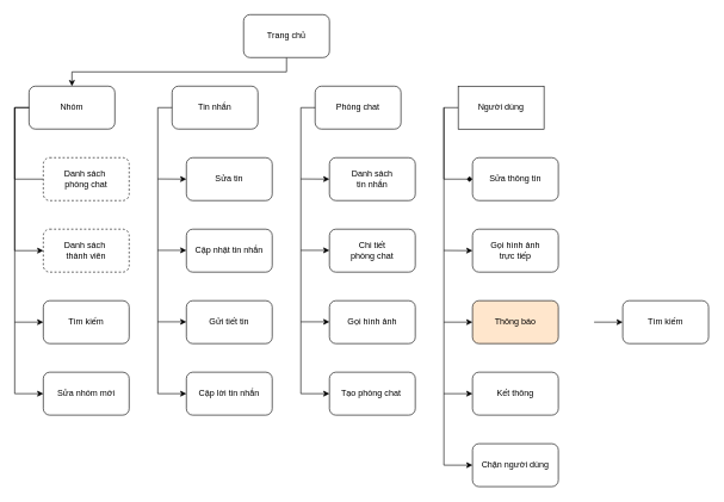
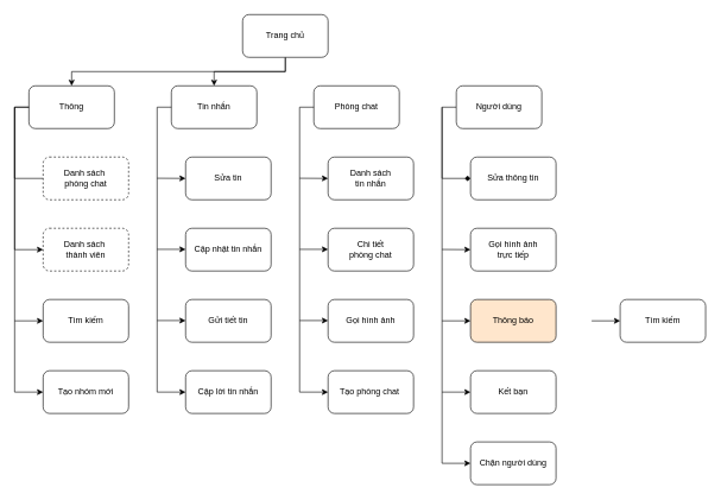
  <mxCell id="0" />
  <mxCell id="1" parent="0" />
  <mxCell id="2" value="" style="edgeStyle=orthogonalEdgeStyle;rounded=0;orthogonalLoop=1;jettySize=auto;html=1;exitX=0.5;exitY=1;exitDx=0;exitDy=0;" edge="1" parent="1" source="4" target="9"><mxGeometry relative="1" as="geometry"><mxPoint x="280" y="50" as="sourcePoint" /></mxGeometry></mxCell>
+ <mxCell id="3" style="edgeStyle=orthogonalEdgeStyle;rounded=0;orthogonalLoop=1;jettySize=auto;html=1;" edge="1" parent="1" source="4" target="40"><mxGeometry relative="1" as="geometry" /></mxCell>
  <mxCell id="4" value="Trang chủ" style="rounded=1;whiteSpace=wrap;html=1;" vertex="1" parent="1"><mxGeometry x="340" y="20" width="120" height="60" as="geometry" /></mxCell>
  <mxCell id="5" value="" style="edgeStyle=orthogonalEdgeStyle;rounded=0;orthogonalLoop=1;jettySize=auto;html=1;exitX=0;exitY=0.5;exitDx=0;exitDy=0;entryX=0;entryY=0.5;entryDx=0;entryDy=0;endArrow=diamond;" edge="1" parent="1" source="6" target="7"><mxGeometry relative="1" as="geometry" /></mxCell>
- <mxCell id="6" value="Người dùng" style="whiteSpace=wrap;html=1;rounded=0;" vertex="1" parent="1"><mxGeometry x="640" y="120" width="120" height="60" as="geometry" /></mxCell>
+ <mxCell id="6" value="Người dùng" style="rounded=1;whiteSpace=wrap;html=1;" vertex="1" parent="1"><mxGeometry x="640" y="120" width="120" height="60" as="geometry" /></mxCell>
  <mxCell id="7" value="Sửa thông tin" style="whiteSpace=wrap;html=1;rounded=1;" vertex="1" parent="1"><mxGeometry x="660" y="220" width="120" height="60" as="geometry" /></mxCell>
  <mxCell id="8" value="Phòng chat" style="rounded=1;whiteSpace=wrap;html=1;" vertex="1" parent="1"><mxGeometry x="440" y="120" width="120" height="60" as="geometry" /></mxCell>
- <mxCell id="9" value="Nhóm" style="rounded=1;whiteSpace=wrap;html=1;" vertex="1" parent="1"><mxGeometry x="40" y="120" width="120" height="60" as="geometry" /></mxCell>
+ <mxCell id="9" value="Thông" style="rounded=1;whiteSpace=wrap;html=1;" vertex="1" parent="1"><mxGeometry x="40" y="120" width="120" height="60" as="geometry" /></mxCell>
  <mxCell id="10" value="" style="edgeStyle=orthogonalEdgeStyle;rounded=0;orthogonalLoop=1;jettySize=auto;html=1;exitX=0;exitY=0.5;exitDx=0;exitDy=0;entryX=0;entryY=0.5;entryDx=0;entryDy=0;endArrow=none;" edge="1" parent="1" target="11" source="9"><mxGeometry relative="1" as="geometry"><mxPoint x="10" y="160" as="sourcePoint" /></mxGeometry></mxCell>
  <mxCell id="11" value="Danh sách&amp;nbsp;&lt;div&gt;phòng chat&lt;/div&gt;" style="whiteSpace=wrap;html=1;rounded=1;dashed=1;" vertex="1" parent="1"><mxGeometry x="60" y="220" width="120" height="60" as="geometry" /></mxCell>
  <mxCell id="12" value="" style="edgeStyle=orthogonalEdgeStyle;rounded=0;orthogonalLoop=1;jettySize=auto;html=1;entryX=0;entryY=0.5;entryDx=0;entryDy=0;" edge="1" parent="1" target="13" source="9"><mxGeometry relative="1" as="geometry"><mxPoint x="40" y="230" as="sourcePoint" /><Array as="points"><mxPoint x="20" y="150" /><mxPoint x="20" y="350" /></Array></mxGeometry></mxCell>
  <mxCell id="13" value="Danh sách&amp;nbsp;&lt;div&gt;thành viên&lt;/div&gt;" style="whiteSpace=wrap;html=1;rounded=1;dashed=1;" vertex="1" parent="1"><mxGeometry x="60" y="320" width="120" height="60" as="geometry" /></mxCell>
  <mxCell id="14" value="Danh sách&lt;div&gt;tin nhắn&lt;/div&gt;" style="whiteSpace=wrap;html=1;rounded=1;" vertex="1" parent="1"><mxGeometry x="460" y="220" width="120" height="60" as="geometry" /></mxCell>
  <mxCell id="15" value="Chi tiết&lt;div&gt;phòng chat&lt;/div&gt;" style="whiteSpace=wrap;html=1;rounded=1;" vertex="1" parent="1"><mxGeometry x="460" y="320" width="120" height="60" as="geometry" /></mxCell>
  <mxCell id="16" value="Gọi hình ảnh" style="whiteSpace=wrap;html=1;rounded=1;" vertex="1" parent="1"><mxGeometry x="460" y="420" width="120" height="60" as="geometry" /></mxCell>
  <mxCell id="17" value="" style="endArrow=none;html=1;rounded=0;" edge="1" parent="1"><mxGeometry width="50" height="50" relative="1" as="geometry"><mxPoint x="620" y="650" as="sourcePoint" /><mxPoint x="620" y="150" as="targetPoint" /></mxGeometry></mxCell>
  <mxCell id="18" value="" style="endArrow=classic;html=1;rounded=0;entryX=0;entryY=0.5;entryDx=0;entryDy=0;" edge="1" parent="1" target="19"><mxGeometry width="50" height="50" relative="1" as="geometry"><mxPoint x="620" y="349.76" as="sourcePoint" /><mxPoint x="640" y="349.76" as="targetPoint" /></mxGeometry></mxCell>
  <mxCell id="19" value="Gọi hình ảnh&lt;div&gt;trực tiếp&lt;/div&gt;" style="whiteSpace=wrap;html=1;rounded=1;" vertex="1" parent="1"><mxGeometry x="660" y="320" width="120" height="60" as="geometry" /></mxCell>
  <mxCell id="20" value="" style="endArrow=classic;html=1;rounded=0;entryX=0;entryY=0.5;entryDx=0;entryDy=0;" edge="1" parent="1"><mxGeometry width="50" height="50" relative="1" as="geometry"><mxPoint x="420" y="249.76" as="sourcePoint" /><mxPoint x="460" y="250" as="targetPoint" /></mxGeometry></mxCell>
  <mxCell id="21" value="" style="endArrow=none;html=1;rounded=0;" edge="1" parent="1"><mxGeometry width="50" height="50" relative="1" as="geometry"><mxPoint x="420" y="550" as="sourcePoint" /><mxPoint x="420" y="150" as="targetPoint" /></mxGeometry></mxCell>
  <mxCell id="22" value="" style="endArrow=classic;html=1;rounded=0;" edge="1" parent="1"><mxGeometry width="50" height="50" relative="1" as="geometry"><mxPoint x="420" y="449.58" as="sourcePoint" /><mxPoint x="460" y="449.58" as="targetPoint" /></mxGeometry></mxCell>
  <mxCell id="23" value="" style="endArrow=none;html=1;rounded=0;entryX=0;entryY=0.5;entryDx=0;entryDy=0;" edge="1" parent="1" target="8"><mxGeometry width="50" height="50" relative="1" as="geometry"><mxPoint x="420" y="150" as="sourcePoint" /><mxPoint x="320" y="260" as="targetPoint" /></mxGeometry></mxCell>
  <mxCell id="24" value="" style="endArrow=classic;html=1;rounded=0;" edge="1" parent="1"><mxGeometry width="50" height="50" relative="1" as="geometry"><mxPoint x="420" y="349.58" as="sourcePoint" /><mxPoint x="460" y="349.58" as="targetPoint" /></mxGeometry></mxCell>
  <mxCell id="25" value="" style="endArrow=none;html=1;rounded=0;" edge="1" parent="1"><mxGeometry width="50" height="50" relative="1" as="geometry"><mxPoint x="20" y="550" as="sourcePoint" /><mxPoint x="20" y="150" as="targetPoint" /></mxGeometry></mxCell>
  <mxCell id="26" value="" style="endArrow=classic;html=1;rounded=0;" edge="1" parent="1"><mxGeometry width="50" height="50" relative="1" as="geometry"><mxPoint x="20" y="450" as="sourcePoint" /><mxPoint x="60" y="450" as="targetPoint" /></mxGeometry></mxCell>
  <mxCell id="27" value="Tìm kiếm" style="rounded=1;whiteSpace=wrap;html=1;" vertex="1" parent="1"><mxGeometry x="60" y="420" width="120" height="60" as="geometry" /></mxCell>
  <mxCell id="28" value="" style="endArrow=classic;html=1;rounded=0;" edge="1" parent="1"><mxGeometry width="50" height="50" relative="1" as="geometry"><mxPoint x="620" y="450" as="sourcePoint" /><mxPoint x="660" y="450" as="targetPoint" /></mxGeometry></mxCell>
  <mxCell id="29" value="Thông báo" style="rounded=1;whiteSpace=wrap;html=1;fillColor=#ffe6cc;" vertex="1" parent="1"><mxGeometry x="660" y="420" width="120" height="60" as="geometry" /></mxCell>
  <mxCell id="30" value="" style="endArrow=classic;html=1;rounded=0;" edge="1" parent="1"><mxGeometry width="50" height="50" relative="1" as="geometry"><mxPoint x="620" y="550" as="sourcePoint" /><mxPoint x="660" y="550" as="targetPoint" /></mxGeometry></mxCell>
- <mxCell id="31" value="Kết thông" style="rounded=1;whiteSpace=wrap;html=1;" vertex="1" parent="1"><mxGeometry x="660" y="520" width="120" height="60" as="geometry" /></mxCell>
+ <mxCell id="31" value="Kết bạn" style="rounded=1;whiteSpace=wrap;html=1;" vertex="1" parent="1"><mxGeometry x="660" y="520" width="120" height="60" as="geometry" /></mxCell>
  <mxCell id="32" value="" style="endArrow=classic;html=1;rounded=0;" edge="1" parent="1"><mxGeometry width="50" height="50" relative="1" as="geometry"><mxPoint x="20" y="550" as="sourcePoint" /><mxPoint x="60" y="550" as="targetPoint" /></mxGeometry></mxCell>
- <mxCell id="33" value="Sửa nhóm mới" style="rounded=1;whiteSpace=wrap;html=1;" vertex="1" parent="1"><mxGeometry x="60" y="520" width="120" height="60" as="geometry" /></mxCell>
+ <mxCell id="33" value="Tạo nhóm mới" style="rounded=1;whiteSpace=wrap;html=1;" vertex="1" parent="1"><mxGeometry x="60" y="520" width="120" height="60" as="geometry" /></mxCell>
  <mxCell id="34" value="" style="endArrow=classic;html=1;rounded=0;" edge="1" parent="1"><mxGeometry width="50" height="50" relative="1" as="geometry"><mxPoint x="620" y="650" as="sourcePoint" /><mxPoint x="660" y="650" as="targetPoint" /></mxGeometry></mxCell>
  <mxCell id="35" value="Chặn người dùng" style="rounded=1;whiteSpace=wrap;html=1;" vertex="1" parent="1"><mxGeometry x="660" y="620" width="120" height="60" as="geometry" /></mxCell>
  <mxCell id="36" value="" style="endArrow=classic;html=1;rounded=0;" edge="1" parent="1"><mxGeometry width="50" height="50" relative="1" as="geometry"><mxPoint x="830" y="450" as="sourcePoint" /><mxPoint x="870" y="450" as="targetPoint" /></mxGeometry></mxCell>
  <mxCell id="37" value="Tìm kiếm" style="rounded=1;whiteSpace=wrap;html=1;" vertex="1" parent="1"><mxGeometry x="870" y="420" width="120" height="60" as="geometry" /></mxCell>
  <mxCell id="38" value="" style="endArrow=classic;html=1;rounded=0;" edge="1" parent="1"><mxGeometry width="50" height="50" relative="1" as="geometry"><mxPoint x="420" y="550" as="sourcePoint" /><mxPoint x="460" y="550" as="targetPoint" /></mxGeometry></mxCell>
  <mxCell id="39" value="Tạo phòng chat&amp;nbsp;" style="rounded=1;whiteSpace=wrap;html=1;" vertex="1" parent="1"><mxGeometry x="460" y="520" width="120" height="60" as="geometry" /></mxCell>
  <mxCell id="40" value="Tin nhắn" style="rounded=1;whiteSpace=wrap;html=1;" vertex="1" parent="1"><mxGeometry x="240" y="120" width="120" height="60" as="geometry" /></mxCell>
  <mxCell id="41" value="Sửa tin" style="whiteSpace=wrap;html=1;rounded=1;" vertex="1" parent="1"><mxGeometry x="260" y="220" width="120" height="60" as="geometry" /></mxCell>
  <mxCell id="42" value="Cập nhật tin nhắn" style="whiteSpace=wrap;html=1;rounded=1;" vertex="1" parent="1"><mxGeometry x="260" y="320" width="120" height="60" as="geometry" /></mxCell>
  <mxCell id="43" value="Gửi tiết tin" style="whiteSpace=wrap;html=1;rounded=1;" vertex="1" parent="1"><mxGeometry x="260" y="420" width="120" height="60" as="geometry" /></mxCell>
  <mxCell id="44" value="" style="endArrow=classic;html=1;rounded=0;entryX=0;entryY=0.5;entryDx=0;entryDy=0;" edge="1" parent="1"><mxGeometry width="50" height="50" relative="1" as="geometry"><mxPoint y="249.76" as="sourcePoint" x="220" /><mxPoint x="260" y="250" as="targetPoint" /></mxGeometry></mxCell>
  <mxCell id="45" value="" style="endArrow=none;html=1;rounded=0;" edge="1" parent="1"><mxGeometry width="50" height="50" relative="1" as="geometry"><mxPoint y="550" as="sourcePoint" x="220" /><mxPoint y="150" as="targetPoint" x="220" /></mxGeometry></mxCell>
  <mxCell id="46" value="" style="endArrow=classic;html=1;rounded=0;" edge="1" parent="1"><mxGeometry width="50" height="50" relative="1" as="geometry"><mxPoint y="449.58" as="sourcePoint" x="220" /><mxPoint x="260" y="449.58" as="targetPoint" /></mxGeometry></mxCell>
  <mxCell id="47" value="" style="endArrow=none;html=1;rounded=0;entryX=0;entryY=0.5;entryDx=0;entryDy=0;" edge="1" parent="1" target="40"><mxGeometry width="50" height="50" relative="1" as="geometry"><mxPoint y="150" as="sourcePoint" x="220" /><mxPoint x="120" y="260" as="targetPoint" /></mxGeometry></mxCell>
  <mxCell id="48" value="" style="endArrow=classic;html=1;rounded=0;" edge="1" parent="1"><mxGeometry width="50" height="50" relative="1" as="geometry"><mxPoint y="349.58" as="sourcePoint" x="220" /><mxPoint x="260" y="349.58" as="targetPoint" /></mxGeometry></mxCell>
  <mxCell id="49" value="" style="endArrow=classic;html=1;rounded=0;" edge="1" parent="1"><mxGeometry width="50" height="50" relative="1" as="geometry"><mxPoint y="550" as="sourcePoint" x="220" /><mxPoint x="260" y="550" as="targetPoint" /></mxGeometry></mxCell>
  <mxCell id="50" value="Cập lời tin nhắn" style="rounded=1;whiteSpace=wrap;html=1;" vertex="1" parent="1"><mxGeometry x="260" y="520" width="120" height="60" as="geometry" /></mxCell>
